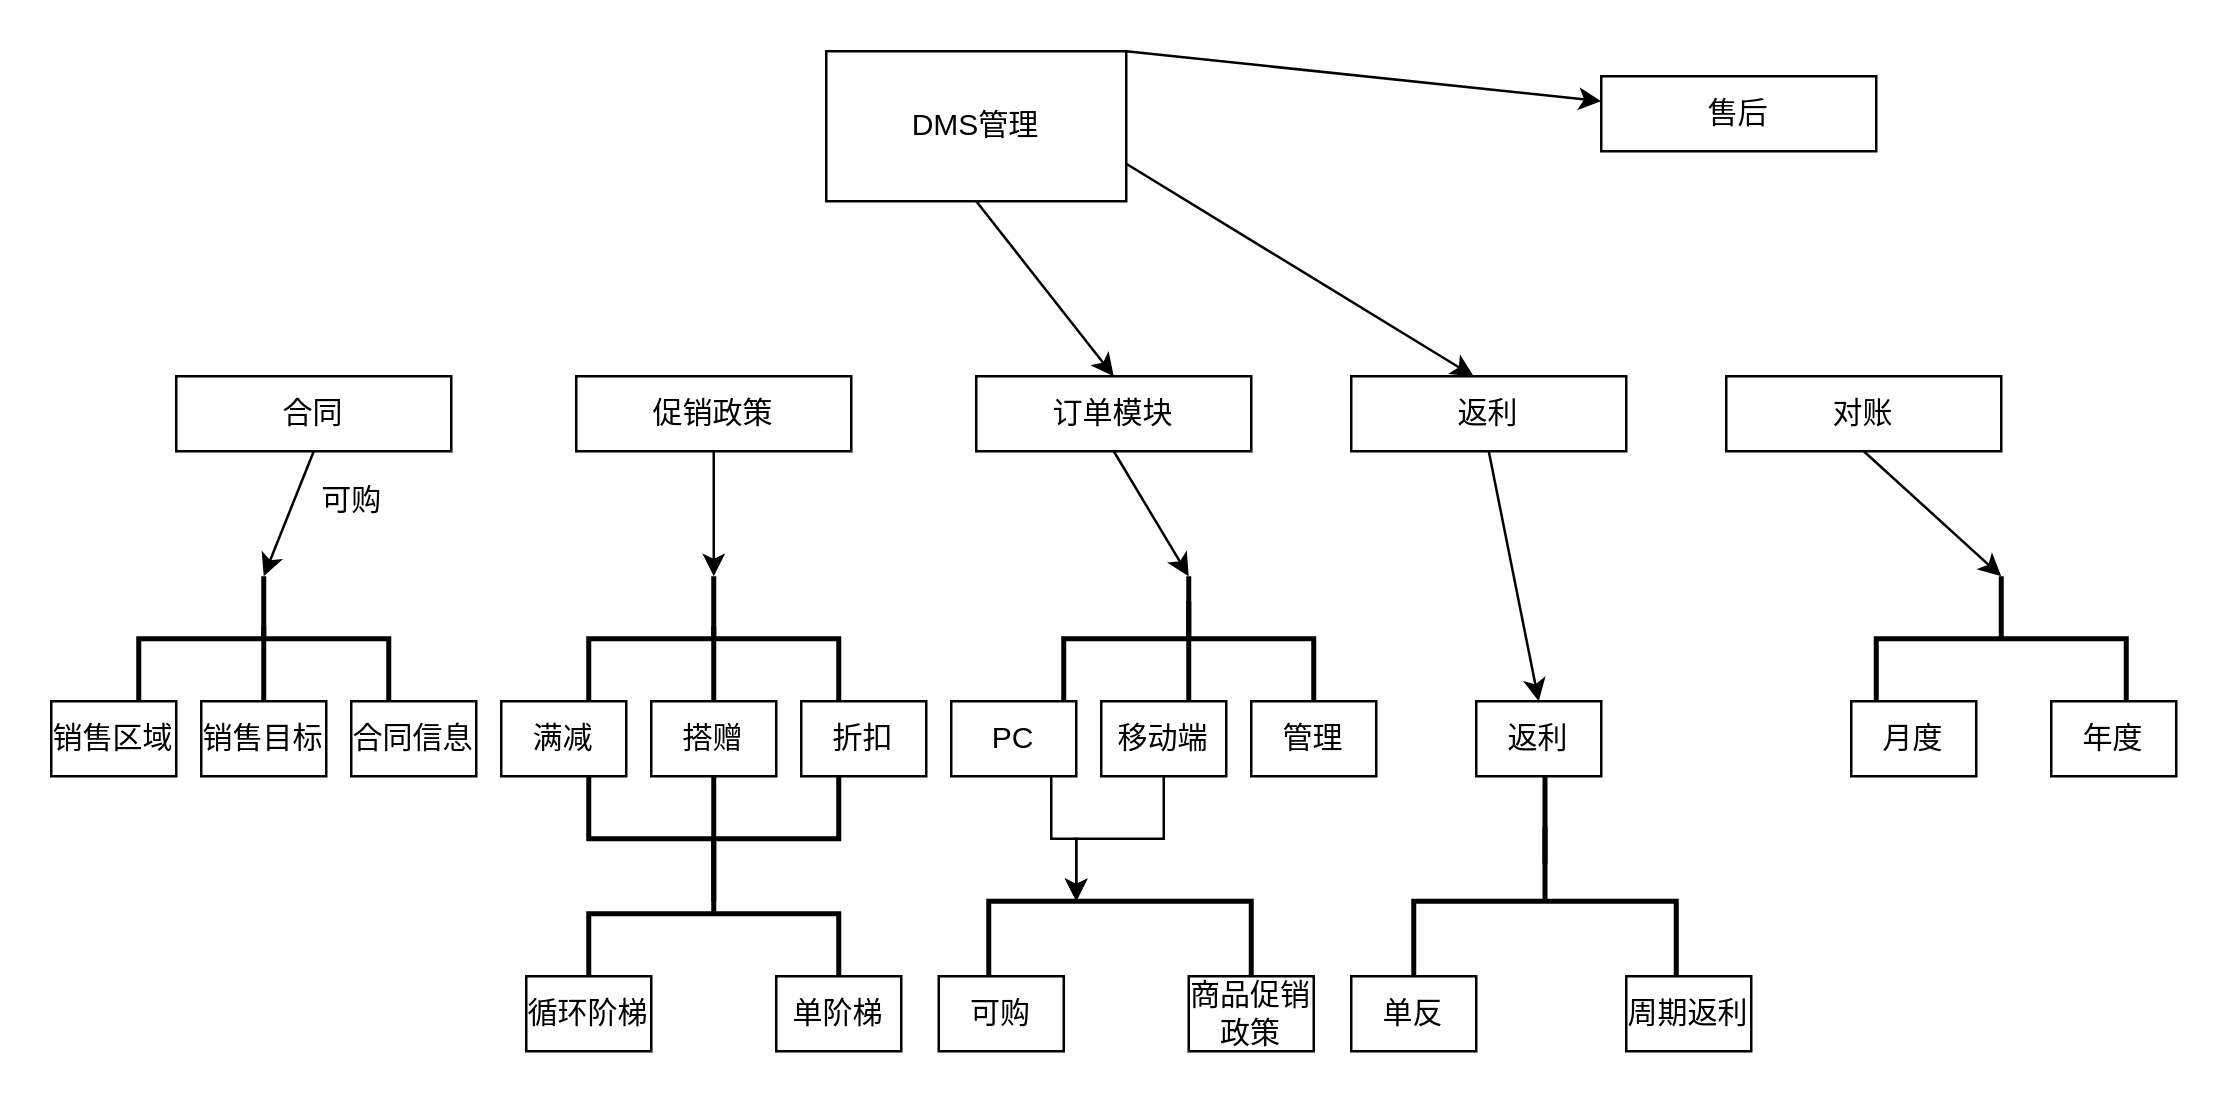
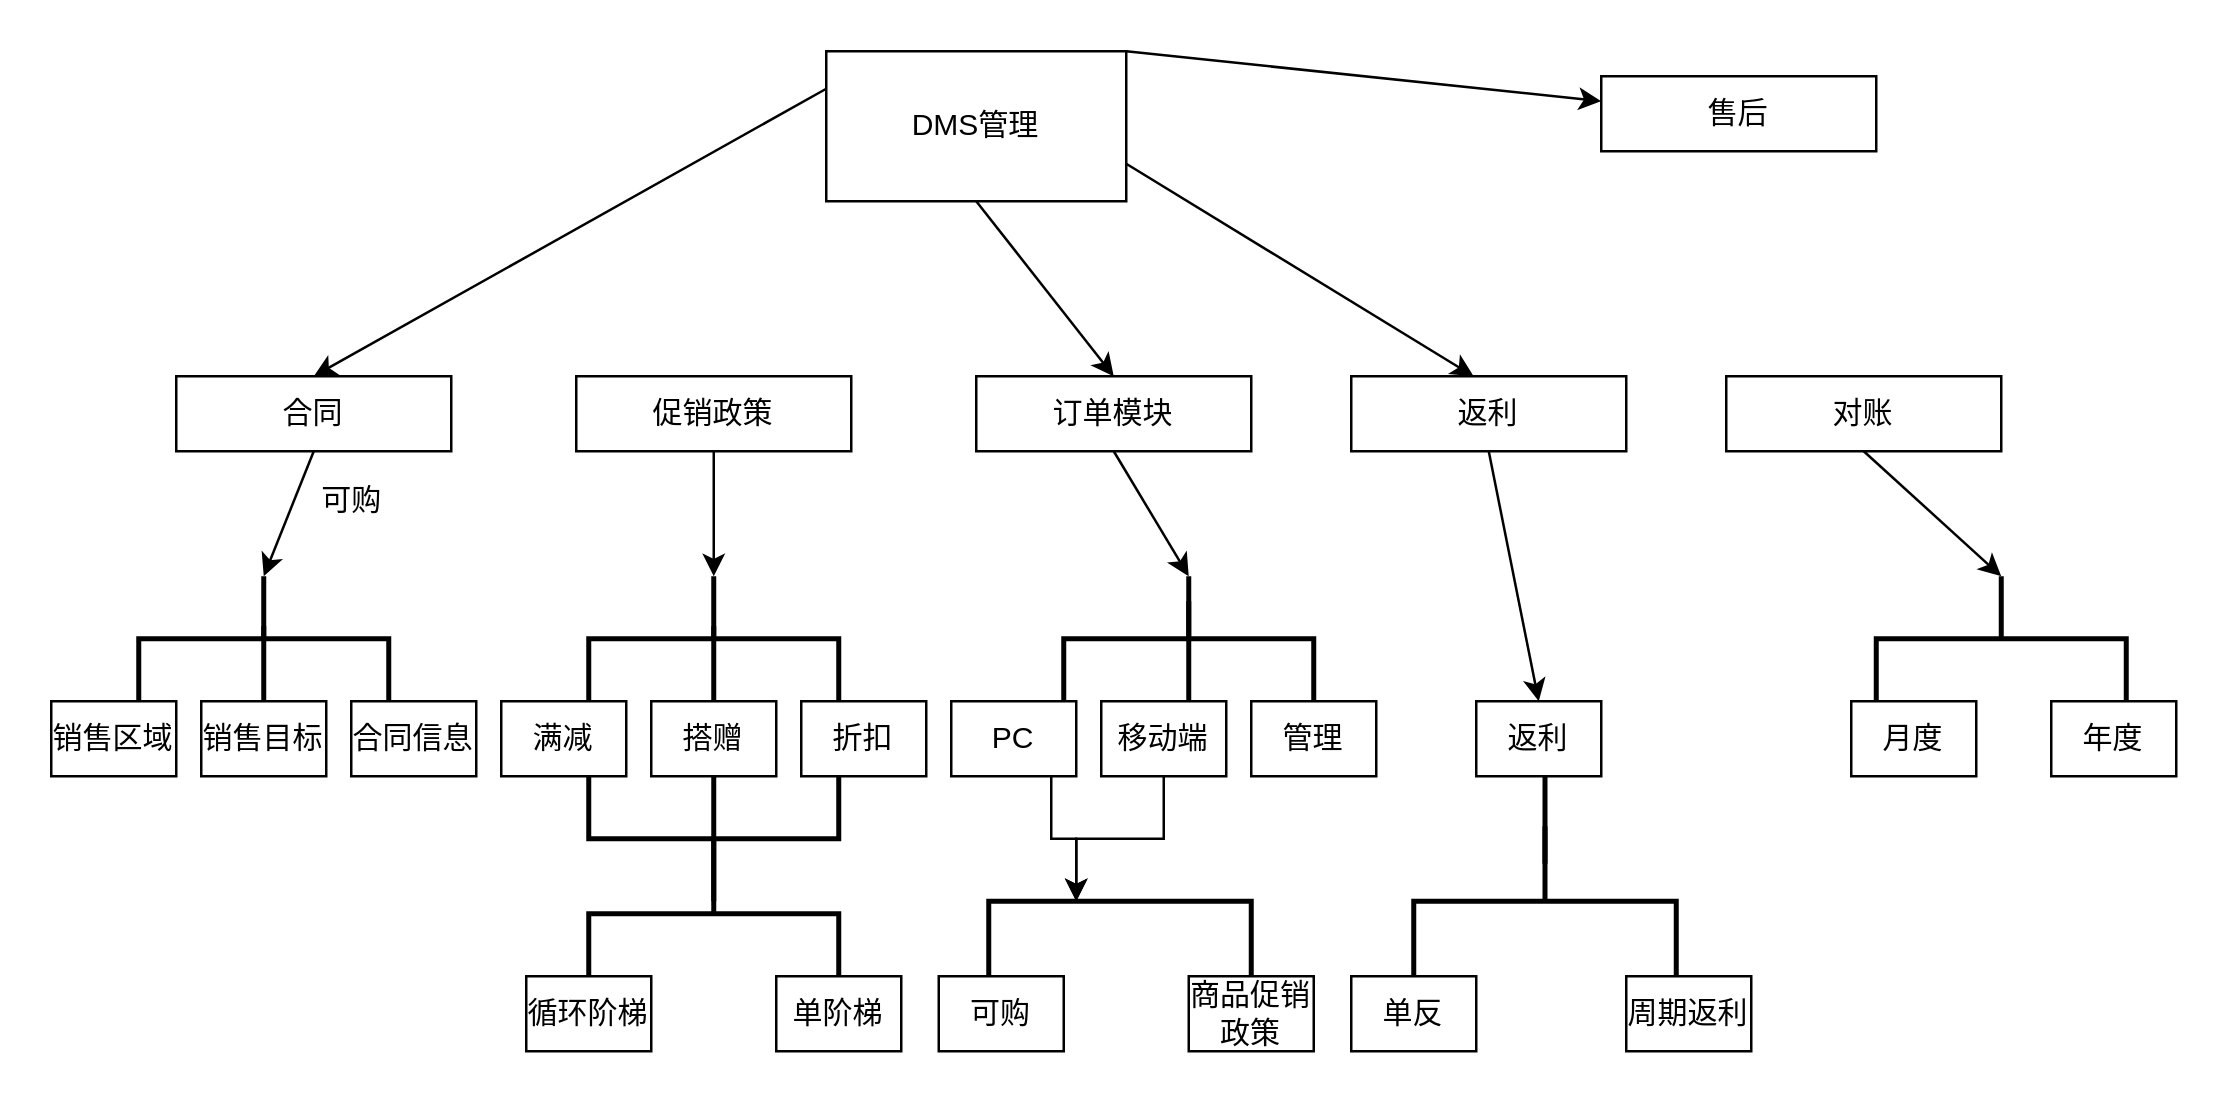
  <mxCell id="0" />
  <mxCell id="1" parent="0" />
  <mxCell id="2" value="DMS管理" style="rounded=0;whiteSpace=wrap;html=1;" vertex="1" parent="1"><mxGeometry x="330" y="20" width="120" height="60" as="geometry" /></mxCell>
  <mxCell id="3" value="合同" style="rounded=0;whiteSpace=wrap;html=1;" vertex="1" parent="1"><mxGeometry x="70" y="150" width="110" height="30" as="geometry" /></mxCell>
  <mxCell id="4" value="对账" style="rounded=0;whiteSpace=wrap;html=1;" vertex="1" parent="1"><mxGeometry x="690" y="150" width="110" height="30" as="geometry" /></mxCell>
  <mxCell id="5" value="返利" style="rounded=0;whiteSpace=wrap;html=1;" vertex="1" parent="1"><mxGeometry x="540" y="150" width="110" height="30" as="geometry" /></mxCell>
  <mxCell id="6" value="订单模块" style="rounded=0;whiteSpace=wrap;html=1;" vertex="1" parent="1"><mxGeometry x="390" y="150" width="110" height="30" as="geometry" /></mxCell>
  <mxCell id="7" value="促销政策" style="rounded=0;whiteSpace=wrap;html=1;" vertex="1" parent="1"><mxGeometry x="230" y="150" width="110" height="30" as="geometry" /></mxCell>
+ <mxCell id="8" value="" style="endArrow=classic;html=1;rounded=0;exitX=0;exitY=0.25;exitDx=0;exitDy=0;entryX=0.5;entryY=0;entryDx=0;entryDy=0;" edge="1" parent="1" source="2" target="3"><mxGeometry width="50" height="50" relative="1" as="geometry"><mxPoint x="400" y="410" as="sourcePoint" /><mxPoint x="450" y="360" as="targetPoint" /></mxGeometry></mxCell>
  <mxCell id="9" value="" style="endArrow=classic;html=1;rounded=0;exitX=0.5;exitY=1;exitDx=0;exitDy=0;entryX=0.5;entryY=0;entryDx=0;entryDy=0;" edge="1" parent="1" source="2" target="6"><mxGeometry width="50" height="50" relative="1" as="geometry"><mxPoint x="400" y="410" as="sourcePoint" /><mxPoint x="450" y="360" as="targetPoint" /></mxGeometry></mxCell>
  <mxCell id="10" value="" style="endArrow=classic;html=1;rounded=0;exitX=1;exitY=0.75;exitDx=0;exitDy=0;entryX=0.445;entryY=0;entryDx=0;entryDy=0;entryPerimeter=0;" edge="1" parent="1" source="2" target="5"><mxGeometry width="50" height="50" relative="1" as="geometry"><mxPoint x="400" y="410" as="sourcePoint" /><mxPoint x="450" y="360" as="targetPoint" /></mxGeometry></mxCell>
  <mxCell id="11" value="" style="strokeWidth=2;html=1;shape=mxgraph.flowchart.annotation_2;align=left;labelPosition=right;pointerEvents=1;direction=south;" vertex="1" parent="1"><mxGeometry x="55" y="230" width="100" height="50" as="geometry" /></mxCell>
  <mxCell id="12" value="" style="strokeWidth=2;html=1;shape=mxgraph.flowchart.annotation_2;align=left;labelPosition=right;pointerEvents=1;direction=south;" vertex="1" parent="1"><mxGeometry x="235" y="230" width="100" height="50" as="geometry" /></mxCell>
  <mxCell id="13" value="" style="line;strokeWidth=2;html=1;direction=south;" vertex="1" parent="1"><mxGeometry x="100" y="250" width="10" height="30" as="geometry" /></mxCell>
  <mxCell id="14" value="" style="strokeWidth=2;html=1;shape=mxgraph.flowchart.annotation_2;align=left;labelPosition=right;pointerEvents=1;direction=south;" vertex="1" parent="1"><mxGeometry x="425" y="230" width="100" height="50" as="geometry" /></mxCell>
  <mxCell id="15" value="" style="line;strokeWidth=2;html=1;direction=south;" vertex="1" parent="1"><mxGeometry x="280" y="250" width="10" height="30" as="geometry" /></mxCell>
  <mxCell id="16" value="" style="strokeWidth=2;html=1;shape=mxgraph.flowchart.annotation_2;align=left;labelPosition=right;pointerEvents=1;direction=north;" vertex="1" parent="1"><mxGeometry x="235" y="310" width="100" height="50" as="geometry" /></mxCell>
  <mxCell id="17" value="" style="line;strokeWidth=2;html=1;direction=south;" vertex="1" parent="1"><mxGeometry x="280" y="310" width="10" height="30" as="geometry" /></mxCell>
  <mxCell id="18" value="" style="endArrow=classic;html=1;rounded=0;exitX=0.5;exitY=1;exitDx=0;exitDy=0;entryX=0;entryY=0.5;entryDx=0;entryDy=0;entryPerimeter=0;" edge="1" parent="1" source="3" target="11"><mxGeometry width="50" height="50" relative="1" as="geometry"><mxPoint x="400" y="410" as="sourcePoint" /><mxPoint x="450" y="360" as="targetPoint" /></mxGeometry></mxCell>
  <mxCell id="19" value="可购" style="text;html=1;align=center;verticalAlign=middle;resizable=0;points=[];autosize=1;strokeColor=none;fillColor=none;" vertex="1" parent="1"><mxGeometry x="120" y="190" width="40" height="20" as="geometry" /></mxCell>
  <mxCell id="20" value="销售区域" style="rounded=0;whiteSpace=wrap;html=1;" vertex="1" parent="1"><mxGeometry x="20" y="280" width="50" height="30" as="geometry" /></mxCell>
  <mxCell id="21" value="销售目标" style="rounded=0;whiteSpace=wrap;html=1;" vertex="1" parent="1"><mxGeometry x="80" y="280" width="50" height="30" as="geometry" /></mxCell>
  <mxCell id="22" value="合同信息" style="rounded=0;whiteSpace=wrap;html=1;" vertex="1" parent="1"><mxGeometry x="140" y="280" width="50" height="30" as="geometry" /></mxCell>
  <mxCell id="23" value="" style="endArrow=classic;html=1;rounded=0;exitX=0.5;exitY=1;exitDx=0;exitDy=0;" edge="1" parent="1" source="7"><mxGeometry width="50" height="50" relative="1" as="geometry"><mxPoint x="400" y="400" as="sourcePoint" /><mxPoint x="285" y="230" as="targetPoint" /></mxGeometry></mxCell>
  <mxCell id="24" value="满减" style="rounded=0;whiteSpace=wrap;html=1;" vertex="1" parent="1"><mxGeometry x="200" y="280" width="50" height="30" as="geometry" /></mxCell>
  <mxCell id="25" value="搭赠" style="rounded=0;whiteSpace=wrap;html=1;" vertex="1" parent="1"><mxGeometry x="260" y="280" width="50" height="30" as="geometry" /></mxCell>
  <mxCell id="26" value="折扣" style="rounded=0;whiteSpace=wrap;html=1;" vertex="1" parent="1"><mxGeometry x="320" y="280" width="50" height="30" as="geometry" /></mxCell>
  <mxCell id="27" value="" style="strokeWidth=2;html=1;shape=mxgraph.flowchart.annotation_2;align=left;labelPosition=right;pointerEvents=1;direction=south;" vertex="1" parent="1"><mxGeometry x="235" y="340" width="100" height="50" as="geometry" /></mxCell>
  <mxCell id="28" value="单阶梯" style="rounded=0;whiteSpace=wrap;html=1;" vertex="1" parent="1"><mxGeometry x="310" y="390" width="50" height="30" as="geometry" /></mxCell>
  <mxCell id="29" value="循环阶梯" style="rounded=0;whiteSpace=wrap;html=1;" vertex="1" parent="1"><mxGeometry x="210" y="390" width="50" height="30" as="geometry" /></mxCell>
  <mxCell id="30" value="" style="line;strokeWidth=2;html=1;direction=south;" vertex="1" parent="1"><mxGeometry x="470" y="240" width="10" height="40" as="geometry" /></mxCell>
  <mxCell id="31" value="管理" style="rounded=0;whiteSpace=wrap;html=1;" vertex="1" parent="1"><mxGeometry x="500" y="280" width="50" height="30" as="geometry" /></mxCell>
  <mxCell id="32" value="移动端" style="rounded=0;whiteSpace=wrap;html=1;" vertex="1" parent="1"><mxGeometry x="440" y="280" width="50" height="30" as="geometry" /></mxCell>
  <mxCell id="33" value="PC" style="rounded=0;whiteSpace=wrap;html=1;" vertex="1" parent="1"><mxGeometry x="380" y="280" width="50" height="30" as="geometry" /></mxCell>
  <mxCell id="34" value="" style="endArrow=classic;html=1;rounded=0;exitX=0.5;exitY=1;exitDx=0;exitDy=0;entryX=0;entryY=0.5;entryDx=0;entryDy=0;entryPerimeter=0;" edge="1" parent="1" source="6" target="14"><mxGeometry width="50" height="50" relative="1" as="geometry"><mxPoint x="400" y="420" as="sourcePoint" /><mxPoint x="450" y="370" as="targetPoint" /></mxGeometry></mxCell>
  <mxCell id="35" value="" style="edgeStyle=elbowEdgeStyle;elbow=vertical;endArrow=classic;html=1;rounded=0;" edge="1" parent="1"><mxGeometry width="50" height="50" relative="1" as="geometry"><mxPoint x="420" y="310" as="sourcePoint" /><mxPoint x="430" y="360" as="targetPoint" /></mxGeometry></mxCell>
  <mxCell id="36" value="" style="edgeStyle=elbowEdgeStyle;elbow=vertical;endArrow=classic;html=1;rounded=0;exitX=0.5;exitY=1;exitDx=0;exitDy=0;" edge="1" parent="1" source="32"><mxGeometry width="50" height="50" relative="1" as="geometry"><mxPoint x="500" y="430" as="sourcePoint" /><mxPoint x="430" y="360" as="targetPoint" /></mxGeometry></mxCell>
  <mxCell id="37" value="" style="strokeWidth=2;html=1;shape=mxgraph.flowchart.annotation_1;align=left;pointerEvents=1;direction=south;" vertex="1" parent="1"><mxGeometry x="395" y="360" width="105" height="40" as="geometry" /></mxCell>
  <mxCell id="38" value="商品促销政策" style="rounded=0;whiteSpace=wrap;html=1;" vertex="1" parent="1"><mxGeometry x="475" y="390" width="50" height="30" as="geometry" /></mxCell>
  <mxCell id="39" value="可购" style="rounded=0;whiteSpace=wrap;html=1;" vertex="1" parent="1"><mxGeometry x="375" y="390" width="50" height="30" as="geometry" /></mxCell>
  <mxCell id="40" value="返利" style="rounded=0;whiteSpace=wrap;html=1;" vertex="1" parent="1"><mxGeometry x="590" y="280" width="50" height="30" as="geometry" /></mxCell>
  <mxCell id="41" value="" style="endArrow=classic;html=1;rounded=0;exitX=0.5;exitY=1;exitDx=0;exitDy=0;entryX=0.5;entryY=0;entryDx=0;entryDy=0;" edge="1" parent="1" source="5" target="40"><mxGeometry width="50" height="50" relative="1" as="geometry"><mxPoint x="610" y="460" as="sourcePoint" /><mxPoint x="645" y="230" as="targetPoint" /></mxGeometry></mxCell>
  <mxCell id="42" value="年度" style="rounded=0;whiteSpace=wrap;html=1;" vertex="1" parent="1"><mxGeometry x="820" y="280" width="50" height="30" as="geometry" /></mxCell>
  <mxCell id="43" value="月度" style="rounded=0;whiteSpace=wrap;html=1;" vertex="1" parent="1"><mxGeometry x="740" y="280" width="50" height="30" as="geometry" /></mxCell>
  <mxCell id="44" value="" style="strokeWidth=2;html=1;shape=mxgraph.flowchart.annotation_2;align=left;labelPosition=right;pointerEvents=1;direction=south;" vertex="1" parent="1"><mxGeometry x="750" y="230" width="100" height="50" as="geometry" /></mxCell>
  <mxCell id="45" value="" style="endArrow=classic;html=1;rounded=0;entryX=0;entryY=0.5;entryDx=0;entryDy=0;entryPerimeter=0;exitX=0.5;exitY=1;exitDx=0;exitDy=0;" edge="1" parent="1" source="4" target="44"><mxGeometry width="50" height="50" relative="1" as="geometry"><mxPoint x="400" y="310" as="sourcePoint" /><mxPoint x="450" y="260" as="targetPoint" /></mxGeometry></mxCell>
  <mxCell id="46" value="" style="strokeWidth=2;html=1;shape=mxgraph.flowchart.annotation_2;align=left;labelPosition=right;pointerEvents=1;direction=south;" vertex="1" parent="1"><mxGeometry x="565" y="330" width="105" height="60" as="geometry" /></mxCell>
  <mxCell id="47" value="" style="line;strokeWidth=2;html=1;direction=south;" vertex="1" parent="1"><mxGeometry x="612.5" y="310" width="10" height="35" as="geometry" /></mxCell>
  <mxCell id="48" value="周期返利" style="rounded=0;whiteSpace=wrap;html=1;" vertex="1" parent="1"><mxGeometry x="650" y="390" width="50" height="30" as="geometry" /></mxCell>
  <mxCell id="49" value="单反" style="rounded=0;whiteSpace=wrap;html=1;" vertex="1" parent="1"><mxGeometry x="540" y="390" width="50" height="30" as="geometry" /></mxCell>
  <mxCell id="50" value="" style="endArrow=classic;html=1;rounded=0;exitX=1;exitY=0;exitDx=0;exitDy=0;" edge="1" parent="1" source="2"><mxGeometry width="50" height="50" relative="1" as="geometry"><mxPoint x="350" y="300" as="sourcePoint" /><mxPoint x="640" y="40" as="targetPoint" /></mxGeometry></mxCell>
  <mxCell id="51" value="售后" style="rounded=0;whiteSpace=wrap;html=1;" vertex="1" parent="1"><mxGeometry x="640" y="30" width="110" height="30" as="geometry" /></mxCell>
